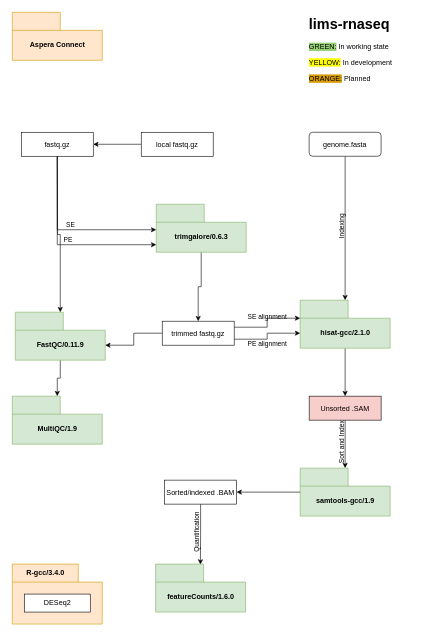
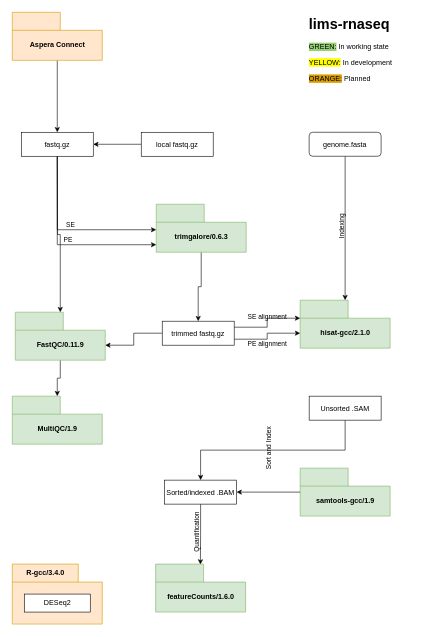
  <mxCell id="0" />
  <mxCell id="1" parent="0" />
+ <mxCell id="2" value="" style="edgeStyle=orthogonalEdgeStyle;rounded=0;orthogonalLoop=1;jettySize=auto;html=1;" parent="1" source="3" target="17" edge="1"><mxGeometry relative="1" as="geometry" /></mxCell>
  <mxCell id="3" value="Aspera Connect" style="shape=folder;fontStyle=1;tabWidth=80;tabHeight=30;tabPosition=left;html=1;boundedLbl=1;fillColor=#ffe6cc;strokeColor=#d79b00;" parent="1" vertex="1"><mxGeometry x="20" y="20" width="150" height="80" as="geometry" /></mxCell>
  <mxCell id="4" style="edgeStyle=orthogonalEdgeStyle;rounded=0;orthogonalLoop=1;jettySize=auto;html=1;exitX=0.5;exitY=1;exitDx=0;exitDy=0;exitPerimeter=0;align=center;" parent="1" source="5" target="6" edge="1"><mxGeometry relative="1" as="geometry" /></mxCell>
  <mxCell id="5" value="FastQC/0.11.9" style="shape=folder;fontStyle=1;tabWidth=80;tabHeight=30;tabPosition=left;html=1;boundedLbl=1;fillColor=#d5e8d4;strokeColor=#82b366;" parent="1" vertex="1"><mxGeometry x="25" y="520" width="150" height="80" as="geometry" /></mxCell>
  <mxCell id="6" value="MultiQC/1.9" style="shape=folder;fontStyle=1;tabWidth=80;tabHeight=30;tabPosition=left;html=1;boundedLbl=1;fillColor=#d5e8d4;strokeColor=#82b366;" parent="1" vertex="1"><mxGeometry x="20" y="660" width="150" height="80" as="geometry" /></mxCell>
  <mxCell id="7" style="edgeStyle=orthogonalEdgeStyle;rounded=0;orthogonalLoop=1;jettySize=auto;html=1;exitX=0.5;exitY=1;exitDx=0;exitDy=0;align=center;horizontal=0;" parent="1" target="5" edge="1"><mxGeometry relative="1" as="geometry"><mxPoint x="95" y="260" as="sourcePoint" /></mxGeometry></mxCell>
  <mxCell id="8" style="edgeStyle=orthogonalEdgeStyle;rounded=0;orthogonalLoop=1;jettySize=auto;html=1;exitX=0.5;exitY=1;exitDx=0;exitDy=0;exitPerimeter=0;labelBackgroundColor=none;" parent="1" source="9" target="24" edge="1"><mxGeometry relative="1" as="geometry" /></mxCell>
  <mxCell id="9" value="trimgalore/0.6.3" style="shape=folder;fontStyle=1;tabWidth=80;tabHeight=30;tabPosition=left;html=1;boundedLbl=1;fontSize=12;flipV=0;fillColor=#d5e8d4;strokeColor=#82b366;" parent="1" vertex="1"><mxGeometry x="260" y="340" width="150" height="80" as="geometry" /></mxCell>
- <mxCell id="10" value="" style="edgeStyle=orthogonalEdgeStyle;rounded=0;orthogonalLoop=1;jettySize=auto;html=1;exitX=0.5;exitY=1;exitDx=0;exitDy=0;exitPerimeter=0;entryX=0.5;entryY=0;entryDx=0;entryDy=0;labelBackgroundColor=none;" parent="1" source="11" target="26" edge="1"><mxGeometry relative="1" as="geometry" /></mxCell>
  <mxCell id="11" value="hisat-gcc/2.1.0" style="shape=folder;fontStyle=1;tabWidth=80;tabHeight=30;tabPosition=left;html=1;boundedLbl=1;fontSize=12;fillColor=#d5e8d4;strokeColor=#82b366;" parent="1" vertex="1"><mxGeometry x="500" y="500" width="150" height="80" as="geometry" /></mxCell>
  <mxCell id="12" value="R-gcc/3.4.0" style="shape=folder;fontStyle=1;tabWidth=110;tabHeight=30;tabPosition=left;html=1;boundedLbl=1;labelInHeader=1;container=1;collapsible=0;recursiveResize=0;fillColor=#ffe6cc;strokeColor=#d79b00;" parent="1" vertex="1"><mxGeometry x="20" y="940" width="150" height="100" as="geometry" /></mxCell>
  <mxCell id="13" value="DESeq2" style="html=1;" parent="12" vertex="1"><mxGeometry width="110" height="30" relative="1" as="geometry"><mxPoint x="20" y="50" as="offset" /></mxGeometry></mxCell>
  <mxCell id="14" value="" style="edgeStyle=orthogonalEdgeStyle;rounded=0;orthogonalLoop=1;jettySize=auto;html=1;" parent="1" source="18" target="17" edge="1"><mxGeometry relative="1" as="geometry" /></mxCell>
  <mxCell id="15" value="SE" style="edgeStyle=orthogonalEdgeStyle;rounded=0;orthogonalLoop=1;jettySize=auto;html=1;exitX=0.5;exitY=1;exitDx=0;exitDy=0;entryX=0;entryY=0;entryDx=0;entryDy=42.5;entryPerimeter=0;labelBackgroundColor=none;verticalAlign=bottom;" parent="1" source="17" target="9" edge="1"><mxGeometry relative="1" as="geometry" /></mxCell>
  <mxCell id="16" value="PE" style="edgeStyle=orthogonalEdgeStyle;rounded=0;orthogonalLoop=1;jettySize=auto;html=1;exitX=0.5;exitY=1;exitDx=0;exitDy=0;entryX=0;entryY=0;entryDx=0;entryDy=67.5;entryPerimeter=0;labelBackgroundColor=none;verticalAlign=bottom;labelPosition=right;verticalLabelPosition=top;align=left;" parent="1" source="17" target="9" edge="1"><mxGeometry relative="1" as="geometry" /></mxCell>
  <mxCell id="17" value="fastq.gz" style="fontStyle=0;" parent="1" vertex="1"><mxGeometry x="35" y="220" width="120" height="40" as="geometry" /></mxCell>
  <mxCell id="18" value="local fastq.gz" style="fontStyle=0;" parent="1" vertex="1"><mxGeometry x="235" y="220" width="120" height="40" as="geometry" /></mxCell>
  <mxCell id="19" value="Indexing" style="edgeStyle=orthogonalEdgeStyle;rounded=0;orthogonalLoop=1;jettySize=auto;html=1;exitX=0.5;exitY=1;exitDx=0;exitDy=0;horizontal=0;labelBackgroundColor=none;verticalAlign=bottom;fillColor=#d5e8d4;" parent="1" source="20" target="11" edge="1"><mxGeometry relative="1" as="geometry" /></mxCell>
  <mxCell id="20" value="genome.fasta" style="fontStyle=0;rounded=1;" parent="1" vertex="1"><mxGeometry x="515" y="220" width="120" height="40" as="geometry" /></mxCell>
  <mxCell id="21" style="edgeStyle=orthogonalEdgeStyle;rounded=0;orthogonalLoop=1;jettySize=auto;html=1;exitX=0;exitY=0.5;exitDx=0;exitDy=0;entryX=0;entryY=0;entryDx=150;entryDy=55;entryPerimeter=0;labelBackgroundColor=none;" parent="1" source="24" target="5" edge="1"><mxGeometry relative="1" as="geometry" /></mxCell>
  <mxCell id="22" value="SE alignment" style="edgeStyle=orthogonalEdgeStyle;rounded=0;orthogonalLoop=1;jettySize=auto;html=1;exitX=1;exitY=0.25;exitDx=0;exitDy=0;entryX=0;entryY=0;entryDx=0;entryDy=30;entryPerimeter=0;labelBackgroundColor=none;verticalAlign=bottom;" parent="1" source="24" target="11" edge="1"><mxGeometry relative="1" as="geometry" /></mxCell>
  <mxCell id="23" value="PE alignment" style="edgeStyle=orthogonalEdgeStyle;rounded=0;orthogonalLoop=1;jettySize=auto;html=1;exitX=1;exitY=0.75;exitDx=0;exitDy=0;labelBackgroundColor=none;verticalAlign=top;entryX=0;entryY=0;entryDx=0;entryDy=55;entryPerimeter=0;" parent="1" source="24" target="11" edge="1"><mxGeometry relative="1" as="geometry"><mxPoint x="490" y="550" as="targetPoint" /></mxGeometry></mxCell>
  <mxCell id="24" value="trimmed fastq.gz" style="fontStyle=0;labelBackgroundColor=none;" parent="1" vertex="1"><mxGeometry x="270" y="535" width="120" height="40" as="geometry" /></mxCell>
- <mxCell id="25" value="Sort and Index" style="edgeStyle=orthogonalEdgeStyle;rounded=0;orthogonalLoop=1;jettySize=auto;html=1;exitX=0.5;exitY=1;exitDx=0;exitDy=0;labelBackgroundColor=none;horizontal=0;verticalAlign=bottom;" parent="1" source="26" target="27" edge="1"><mxGeometry relative="1" as="geometry" /></mxCell>
- <mxCell id="26" value="Unsorted .SAM" style="fontStyle=0;labelBackgroundColor=none;fillColor=#f8cecc;" parent="1" vertex="1"><mxGeometry x="515" y="660" width="120" height="40" as="geometry" /></mxCell>
+ <mxCell id="25" value="Sort and Index" style="edgeStyle=orthogonalEdgeStyle;rounded=0;orthogonalLoop=1;jettySize=auto;html=1;exitX=0.5;exitY=1;exitDx=0;exitDy=0;labelBackgroundColor=none;horizontal=0;verticalAlign=bottom;" parent="1" source="26" target="30" edge="1"><mxGeometry relative="1" as="geometry" /></mxCell>
+ <mxCell id="26" value="Unsorted .SAM" style="fontStyle=0;labelBackgroundColor=none;" parent="1" vertex="1"><mxGeometry x="515" y="660" width="120" height="40" as="geometry" /></mxCell>
  <mxCell id="27" value="samtools-gcc/1.9" style="shape=folder;fontStyle=1;tabWidth=80;tabHeight=30;tabPosition=left;html=1;boundedLbl=1;labelBackgroundColor=none;fillColor=#d5e8d4;strokeColor=#82b366;" parent="1" vertex="1"><mxGeometry x="500" y="780" width="150" height="80" as="geometry" /></mxCell>
  <mxCell id="28" value="" style="edgeStyle=orthogonalEdgeStyle;rounded=0;orthogonalLoop=1;jettySize=auto;html=1;labelBackgroundColor=none;" parent="1" source="27" target="30" edge="1"><mxGeometry relative="1" as="geometry" /></mxCell>
  <mxCell id="29" value="Quantification" style="edgeStyle=orthogonalEdgeStyle;rounded=0;orthogonalLoop=1;jettySize=auto;html=1;exitX=0.5;exitY=1;exitDx=0;exitDy=0;entryX=0.491;entryY=0.007;entryDx=0;entryDy=0;entryPerimeter=0;labelBackgroundColor=none;verticalAlign=bottom;horizontal=0;" parent="1" source="30" edge="1"><mxGeometry relative="1" as="geometry"><mxPoint x="333.65" y="940.7" as="targetPoint" /></mxGeometry></mxCell>
  <mxCell id="30" value="Sorted/indexed .BAM" style="fontStyle=0;labelBackgroundColor=none;" parent="1" vertex="1"><mxGeometry x="274" y="800" width="120" height="40" as="geometry" /></mxCell>
  <mxCell id="31" value="featureCounts/1.6.0" style="shape=folder;fontStyle=1;tabWidth=80;tabHeight=30;tabPosition=left;html=1;boundedLbl=1;fillColor=#d5e8d4;strokeColor=#82b366;" vertex="1" parent="1"><mxGeometry x="259" y="940" width="150" height="80" as="geometry" /></mxCell>
  <mxCell id="32" value="&lt;h1&gt;lims-rnaseq&lt;/h1&gt;&lt;p&gt;&lt;span style=&quot;background-color: rgb(151 , 208 , 119)&quot;&gt;GREEN:&lt;/span&gt; In working state&lt;/p&gt;&lt;p&gt;&lt;span style=&quot;background-color: rgb(255 , 255 , 0)&quot;&gt;YELLOW:&lt;/span&gt; In development&lt;/p&gt;&lt;p&gt;&lt;span style=&quot;background-color: rgb(215 , 155 , 0)&quot;&gt;ORANGE:&lt;/span&gt; Planned&lt;/p&gt;" style="text;html=1;strokeColor=none;fillColor=none;spacing=5;spacingTop=-20;whiteSpace=wrap;overflow=hidden;rounded=0;" vertex="1" parent="1"><mxGeometry x="510" y="20" width="190" height="120" as="geometry" /></mxCell>
